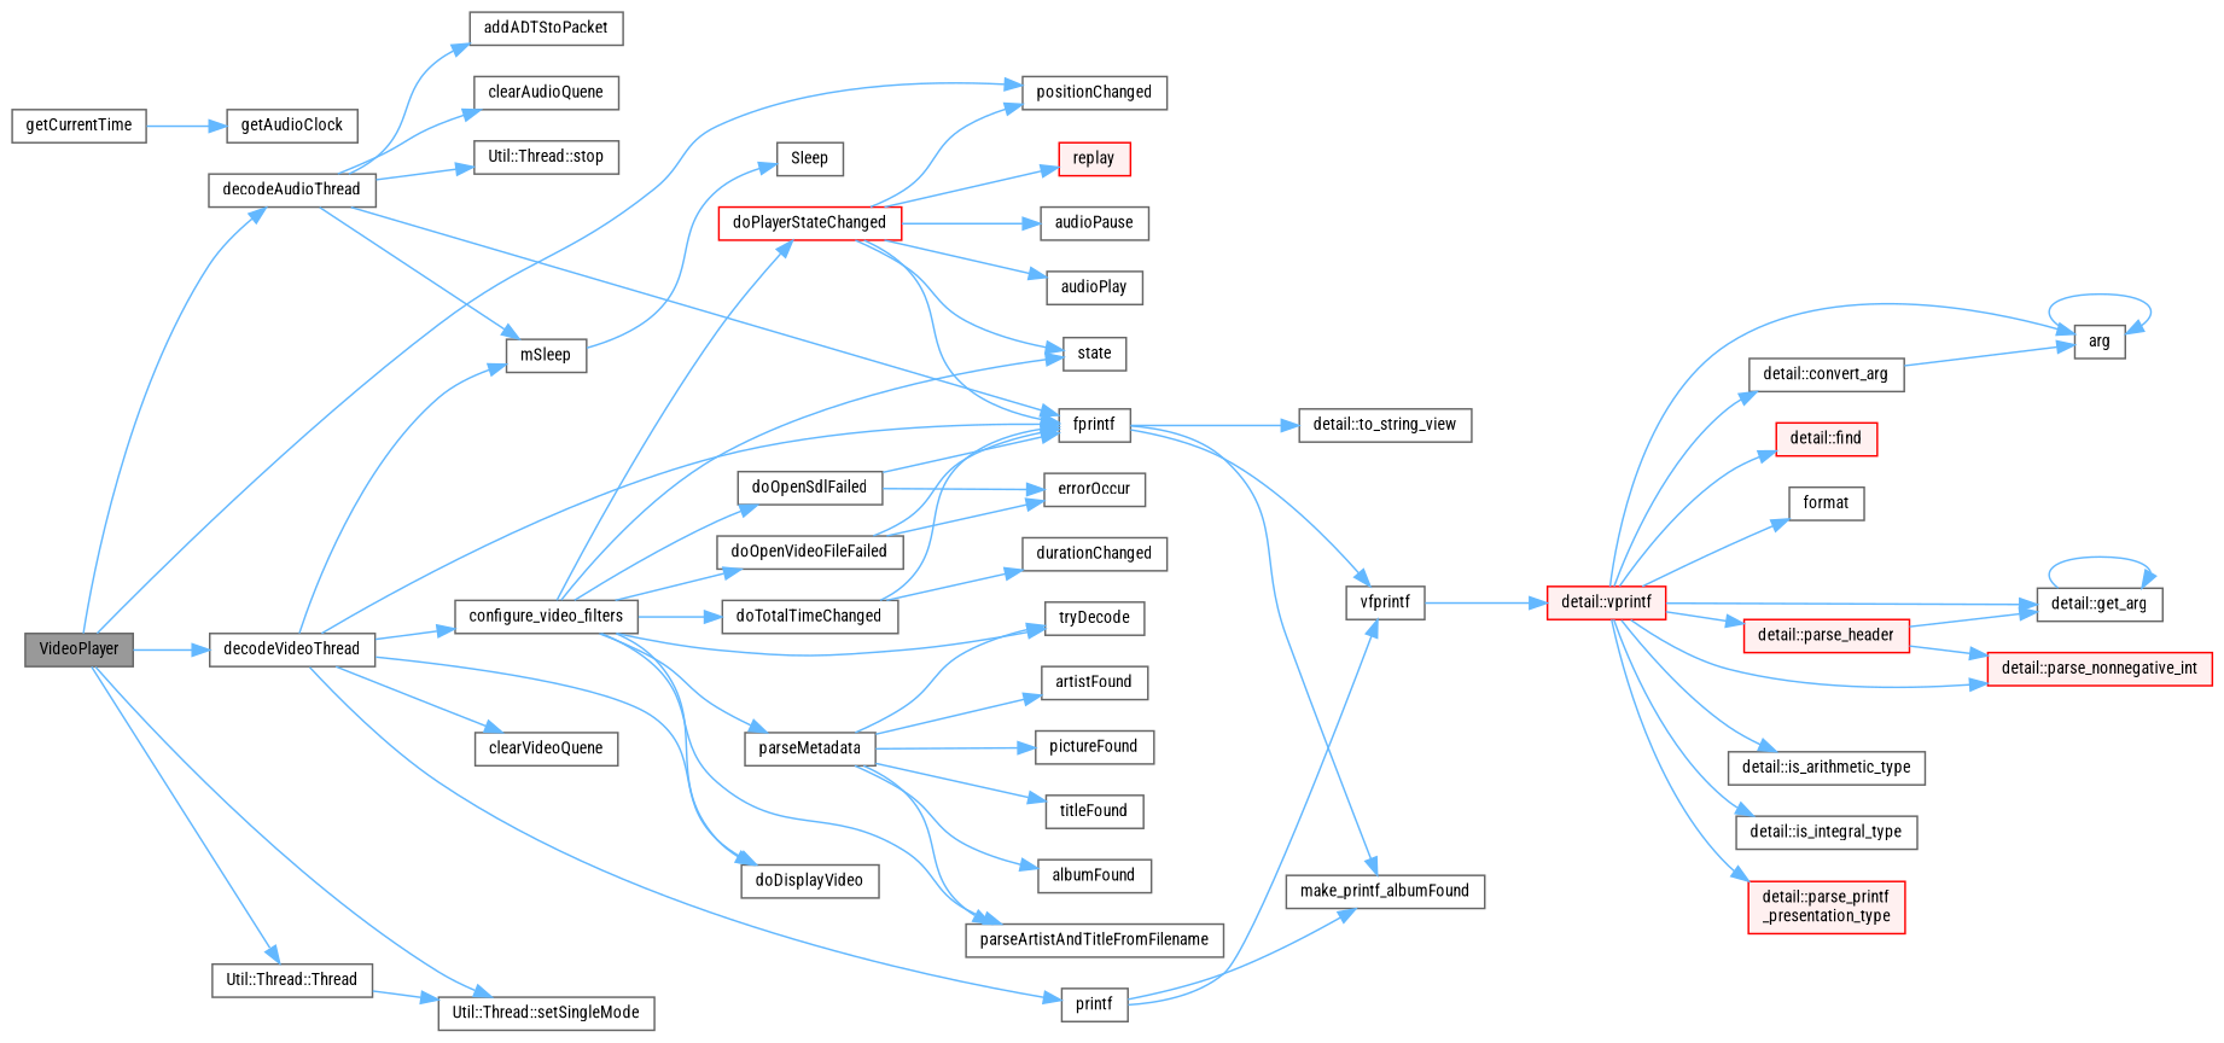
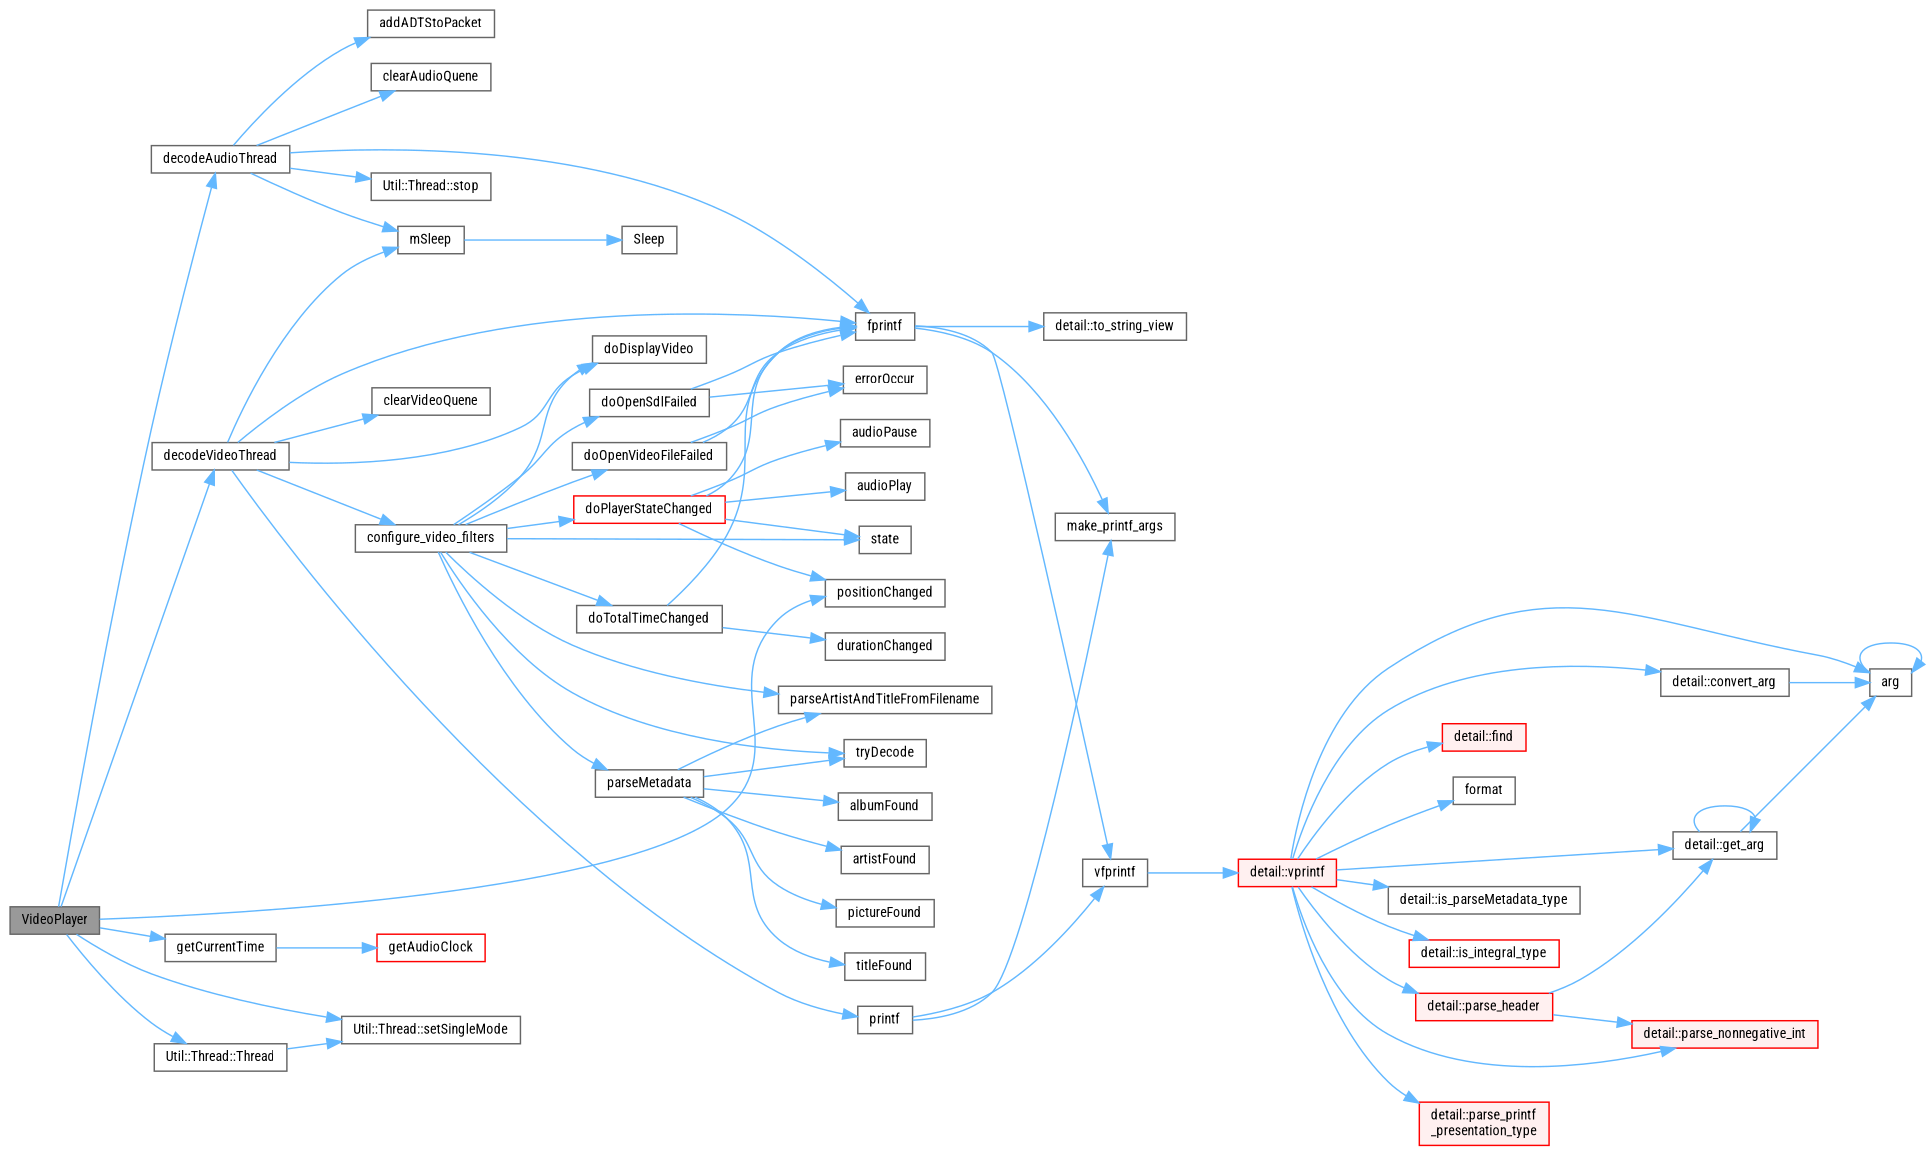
  digraph {
    fontname="Roboto Condensed"
    rankdir=LR
    node [color=grey40 fillcolor=white fontname="Roboto Condensed" fontsize=10 shape=box style=filled]
    edge [color=steelblue1 fontname="Roboto Condensed" fontsize=10 labelfontname=Helvetica labelfontsize=10 style=solid]
    n1 [color=gray40 fillcolor=grey60 fontcolor=black height=0.2 label=VideoPlayer width=0.4]
    n2 [height=0.2 label=decodeAudioThread width=0.4]
    n3 [height=0.2 label=decodeVideoThread width=0.4]
    n4 [height=0.2 label=positionChanged width=0.4]
    n5 [height=0.2 label=getCurrentTime width=0.4]
    n6 [height=0.2 label="Util::Thread::setSingleMode" width=0.4]
    n7 [height=0.2 label="Util::Thread::Thread" width=0.4]
    n8 [height=0.2 label=addADTStoPacket width=0.4]
    n9 [height=0.2 label=clearAudioQuene width=0.4]
    n10 [height=0.2 label=fprintf width=0.4]
    n11 [height=0.2 label=mSleep width=0.4]
    n12 [height=0.2 label="Util::Thread::stop" width=0.4]
    n13 [height=0.2 label=clearVideoQuene width=0.4]
    n14 [height=0.2 label=configure_video_filters width=0.4]
    n15 [height=0.2 label=doDisplayVideo width=0.4]
    n16 [height=0.2 label=printf width=0.4]
-   n17 [height=0.2 label=getAudioClock width=0.4]
-   n18 [height=0.2 label=make_printf_albumFound width=0.4]
+   n17 [color=red height=0.2 label=getAudioClock width=0.4]
+   n18 [height=0.2 label=make_printf_args width=0.4]
    n19 [height=0.2 label="detail::to_string_view" width=0.4]
    n20 [height=0.2 label=vfprintf width=0.4]
    n21 [height=0.2 label=Sleep width=0.4]
    n22 [color=red fillcolor="#FFF0F0" height=0.2 label="detail::vprintf" width=0.4]
    n23 [height=0.2 label=arg width=0.4]
    n24 [height=0.2 label="detail::convert_arg" width=0.4]
    n25 [color=red fillcolor="#FFF0F0" height=0.2 label="detail::find" width=0.4]
    n26 [height=0.2 label=format width=0.4]
    n27 [height=0.2 label="detail::get_arg" width=0.4]
-   n28 [height=0.2 label="detail::is_arithmetic_type" width=0.4]
-   n29 [height=0.2 label="detail::is_integral_type" width=0.4]
+   n28 [height=0.2 label="detail::is_parseMetadata_type" width=0.4]
+   n29 [color=red height=0.2 label="detail::is_integral_type" width=0.4]
    n30 [color=red fillcolor="#FFF0F0" height=0.2 label="detail::parse_header" width=0.4]
    n31 [color=red fillcolor="#FFF0F0" height=0.2 label="detail::parse_nonnegative_int" width=0.4]
    n32 [color=red fillcolor="#FFF0F0" height=0.2 label="detail::parse_printf\l_presentation_type" width=0.4]
    n33 [height=0.2 label=doOpenSdlFailed width=0.4]
    n34 [height=0.2 label=doOpenVideoFileFailed width=0.4]
    n35 [color=red height=0.2 label=doPlayerStateChanged width=0.4]
    n36 [height=0.2 label=state width=0.4]
    n37 [height=0.2 label=doTotalTimeChanged width=0.4]
    n38 [height=0.2 label=parseArtistAndTitleFromFilename width=0.4]
    n39 [height=0.2 label=parseMetadata width=0.4]
    n40 [height=0.2 label=tryDecode width=0.4]
    n41 [height=0.2 label=errorOccur width=0.4]
    n42 [height=0.2 label=audioPause width=0.4]
    n43 [height=0.2 label=audioPlay width=0.4]
-   n44 [color=red fillcolor="#FFF0F0" height=0.2 label=replay width=0.4]
    n45 [height=0.2 label=durationChanged width=0.4]
    n46 [height=0.2 label=albumFound width=0.4]
    n47 [height=0.2 label=artistFound width=0.4]
    n48 [height=0.2 label=pictureFound width=0.4]
    n49 [height=0.2 label=titleFound width=0.4]
    n1 -> n2
    n1 -> n3
    n1 -> n4
+   n1 -> n5
    n1 -> n6
    n1 -> n7
    n2 -> n8
    n2 -> n9
    n2 -> n10
    n2 -> n11
    n2 -> n12
    n3 -> n10
    n3 -> n11
    n3 -> n13
    n3 -> n14
    n3 -> n15
    n3 -> n16
    n5 -> n17
    n7 -> n6
    n10 -> n18
    n10 -> n19
    n10 -> n20
    n11 -> n21
    n14 -> n15
    n14 -> n33
    n14 -> n34
    n14 -> n35
    n14 -> n36
    n14 -> n37
    n14 -> n38
    n14 -> n39
    n14 -> n40
    n16 -> n18
    n16 -> n20
    n20 -> n22
    n22 -> n23
    n22 -> n24
    n22 -> n25
    n22 -> n26
    n22 -> n27
    n22 -> n28
    n22 -> n29
    n22 -> n30
    n22 -> n31
    n22 -> n32
    n23 -> n23
    n24 -> n23
+   n27 -> n23
    n27 -> n27
    n30 -> n27
    n30 -> n31
    n33 -> n10
    n33 -> n41
    n34 -> n10
    n34 -> n41
    n35 -> n4
    n35 -> n10
    n35 -> n36
    n35 -> n42
    n35 -> n43
-   n35 -> n44
    n37 -> n10
    n37 -> n45
    n39 -> n38
    n39 -> n40
    n39 -> n46
    n39 -> n47
    n39 -> n48
    n39 -> n49
  }
